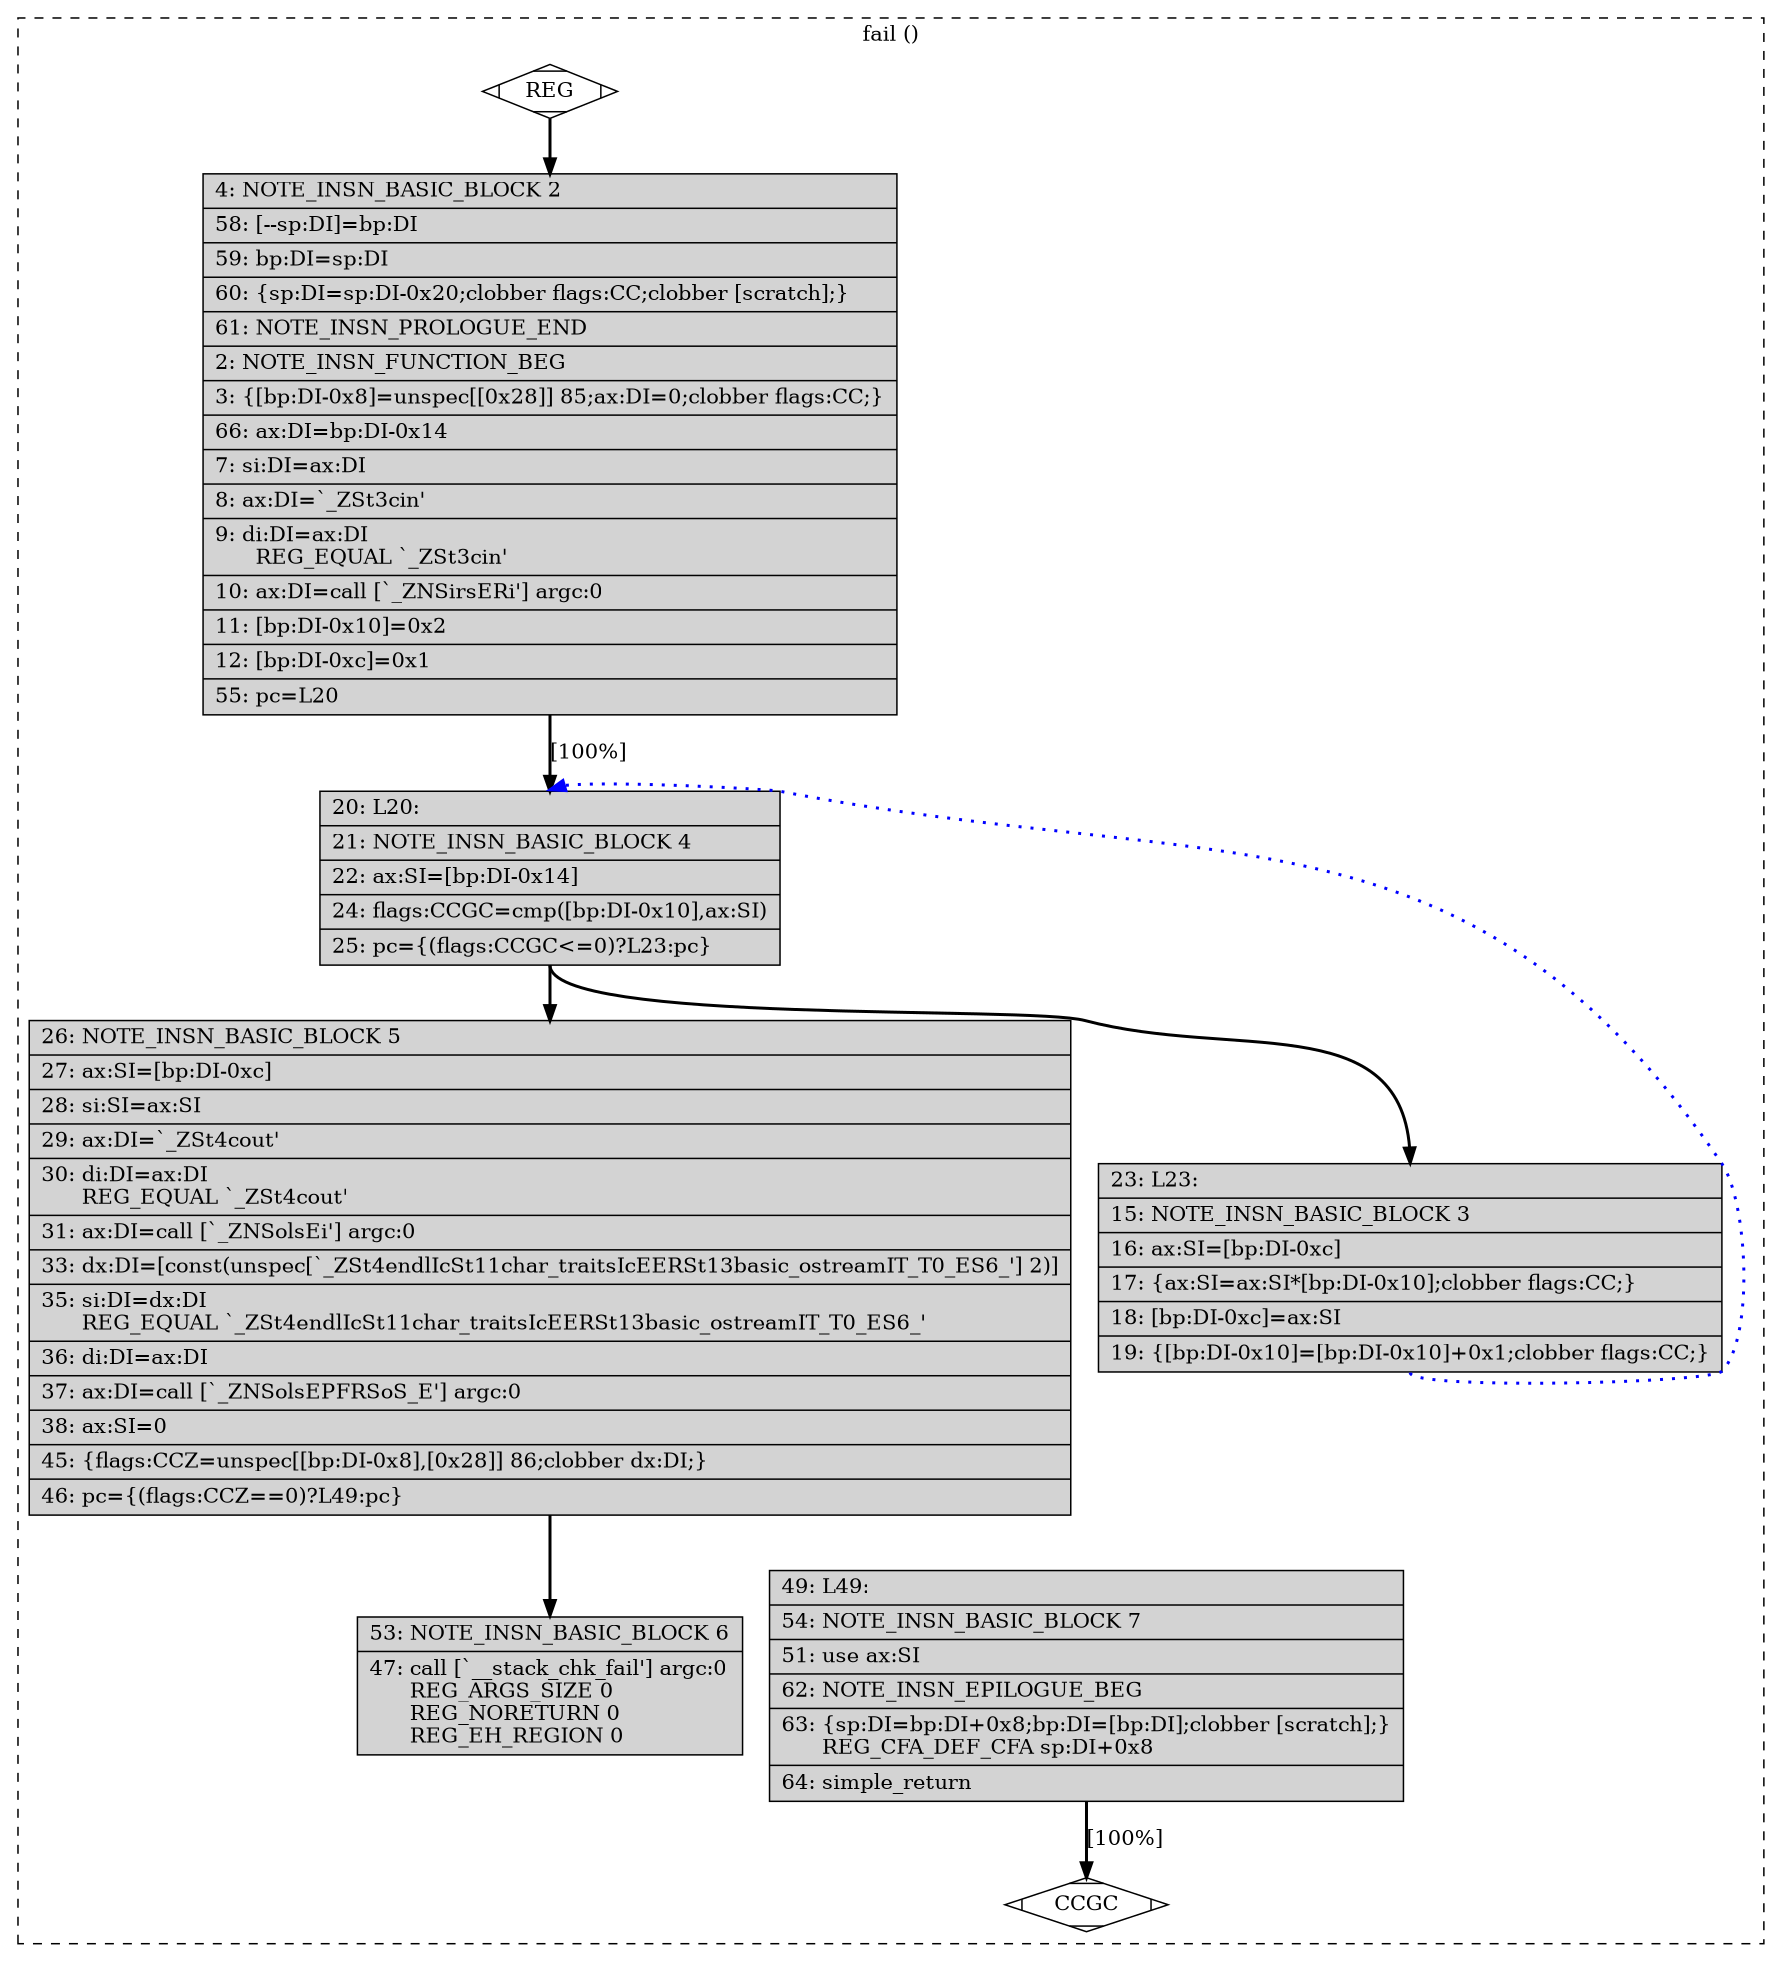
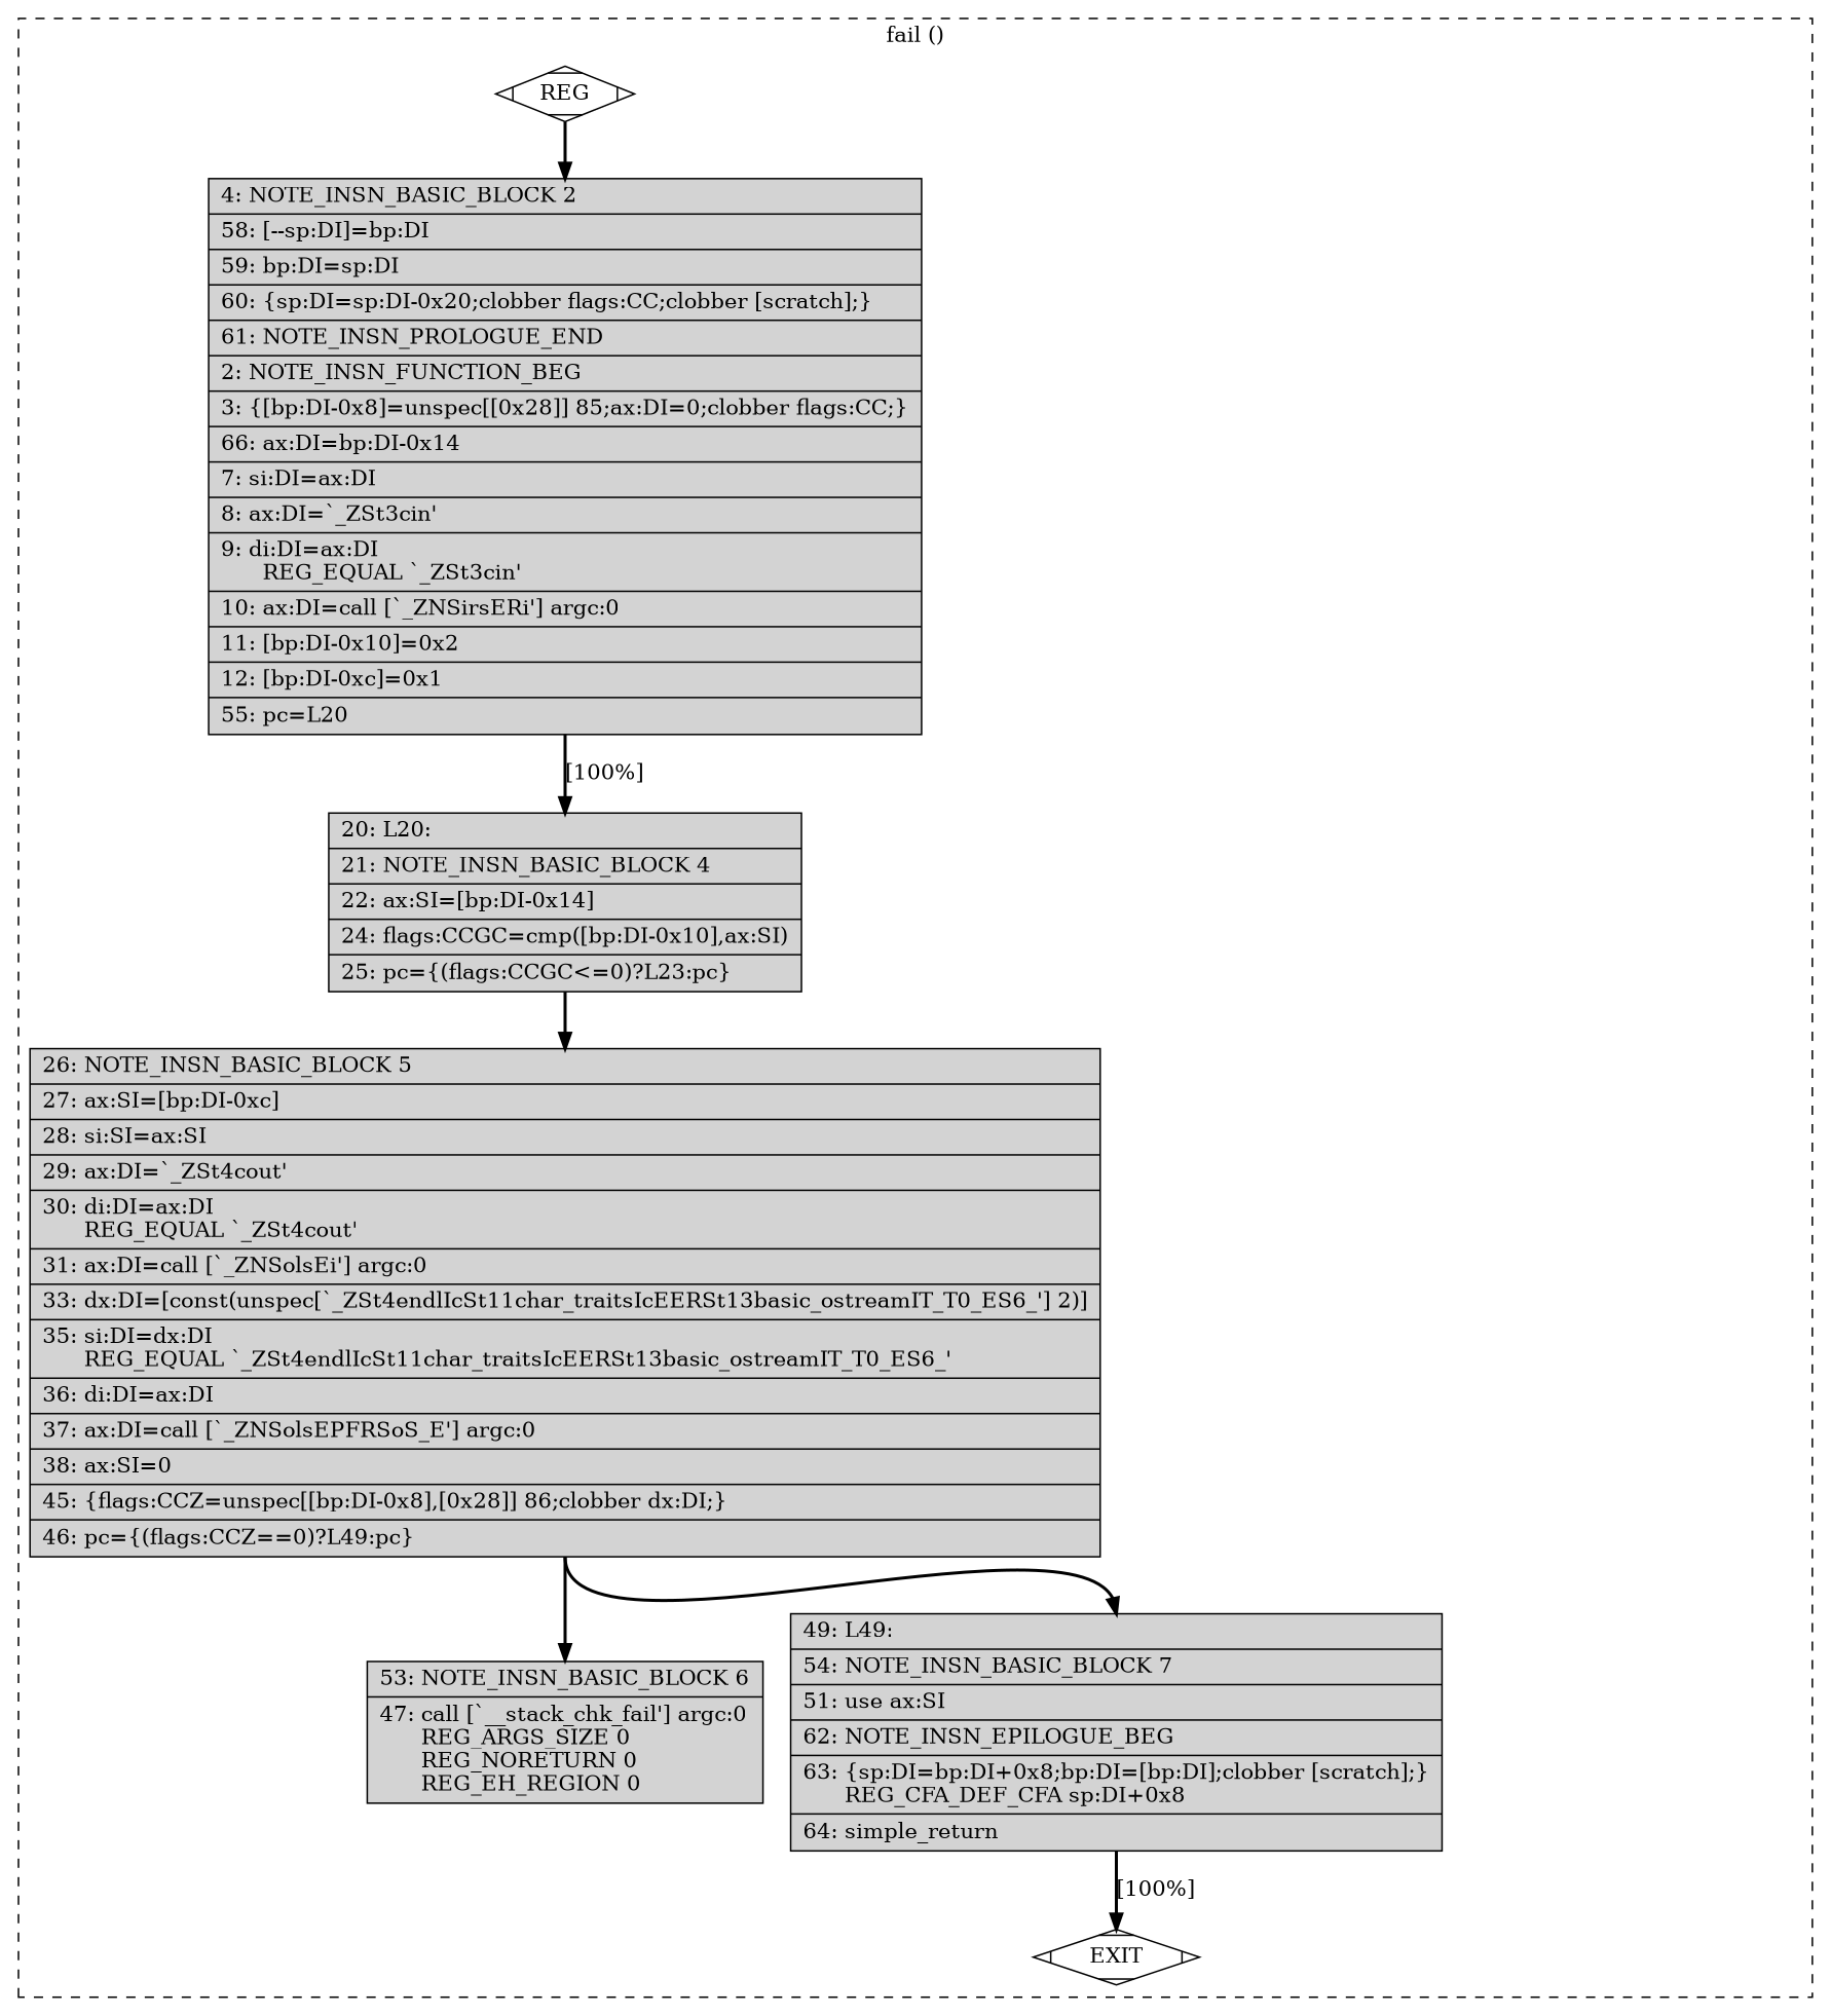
  digraph {
    node [fillcolor=lightgrey shape=record style=filled]
    edge [color=black constraint=true headport=n style="solid,bold" tailport=s weight=10]
    n1 [fillcolor=white label=REG shape=Mdiamond]
    n2 [label="{\ \ \ \ 4:\ NOTE_INSN_BASIC_BLOCK\ 2\l|\ \ \ 58:\ [--sp:DI]=bp:DI\l|\ \ \ 59:\ bp:DI=sp:DI\l|\ \ \ 60:\ \{sp:DI=sp:DI-0x20;clobber\ flags:CC;clobber\ [scratch];\}\l|\ \ \ 61:\ NOTE_INSN_PROLOGUE_END\l|\ \ \ \ 2:\ NOTE_INSN_FUNCTION_BEG\l|\ \ \ \ 3:\ \{[bp:DI-0x8]=unspec[[0x28]]\ 85;ax:DI=0;clobber\ flags:CC;\}\l|\ \ \ 66:\ ax:DI=bp:DI-0x14\l|\ \ \ \ 7:\ si:DI=ax:DI\l|\ \ \ \ 8:\ ax:DI=`_ZSt3cin'\l|\ \ \ \ 9:\ di:DI=ax:DI\l\ \ \ \ \ \ REG_EQUAL\ `_ZSt3cin'\l|\ \ \ 10:\ ax:DI=call\ [`_ZNSirsERi']\ argc:0\l|\ \ \ 11:\ [bp:DI-0x10]=0x2\l|\ \ \ 12:\ [bp:DI-0xc]=0x1\l|\ \ \ 55:\ pc=L20\l}"]
-   n3 [fillcolor=white label=CCGC shape=Mdiamond]
+   n3 [fillcolor=white label=EXIT shape=Mdiamond]
    n4 [label="{\ \ \ 20:\ L20:\l|\ \ \ 21:\ NOTE_INSN_BASIC_BLOCK\ 4\l|\ \ \ 22:\ ax:SI=[bp:DI-0x14]\l|\ \ \ 24:\ flags:CCGC=cmp([bp:DI-0x10],ax:SI)\l|\ \ \ 25:\ pc=\{(flags:CCGC\<=0)?L23:pc\}\l}"]
    n5 [label="{\ \ \ 26:\ NOTE_INSN_BASIC_BLOCK\ 5\l|\ \ \ 27:\ ax:SI=[bp:DI-0xc]\l|\ \ \ 28:\ si:SI=ax:SI\l|\ \ \ 29:\ ax:DI=`_ZSt4cout'\l|\ \ \ 30:\ di:DI=ax:DI\l\ \ \ \ \ \ REG_EQUAL\ `_ZSt4cout'\l|\ \ \ 31:\ ax:DI=call\ [`_ZNSolsEi']\ argc:0\l|\ \ \ 33:\ dx:DI=[const(unspec[`_ZSt4endlIcSt11char_traitsIcEERSt13basic_ostreamIT_T0_ES6_']\ 2)]\l|\ \ \ 35:\ si:DI=dx:DI\l\ \ \ \ \ \ REG_EQUAL\ `_ZSt4endlIcSt11char_traitsIcEERSt13basic_ostreamIT_T0_ES6_'\l|\ \ \ 36:\ di:DI=ax:DI\l|\ \ \ 37:\ ax:DI=call\ [`_ZNSolsEPFRSoS_E']\ argc:0\l|\ \ \ 38:\ ax:SI=0\l|\ \ \ 45:\ \{flags:CCZ=unspec[[bp:DI-0x8],[0x28]]\ 86;clobber\ dx:DI;\}\l|\ \ \ 46:\ pc=\{(flags:CCZ==0)?L49:pc\}\l}"]
-   n6 [label="{\ \ \ 23:\ L23:\l|\ \ \ 15:\ NOTE_INSN_BASIC_BLOCK\ 3\l|\ \ \ 16:\ ax:SI=[bp:DI-0xc]\l|\ \ \ 17:\ \{ax:SI=ax:SI*[bp:DI-0x10];clobber\ flags:CC;\}\l|\ \ \ 18:\ [bp:DI-0xc]=ax:SI\l|\ \ \ 19:\ \{[bp:DI-0x10]=[bp:DI-0x10]+0x1;clobber\ flags:CC;\}\l}"]
    n7 [label="{\ \ \ 53:\ NOTE_INSN_BASIC_BLOCK\ 6\l|\ \ \ 47:\ call\ [`__stack_chk_fail']\ argc:0\l\ \ \ \ \ \ REG_ARGS_SIZE\ 0\l\ \ \ \ \ \ REG_NORETURN\ 0\l\ \ \ \ \ \ REG_EH_REGION\ 0\l}"]
    n8 [label="{\ \ \ 49:\ L49:\l|\ \ \ 54:\ NOTE_INSN_BASIC_BLOCK\ 7\l|\ \ \ 51:\ use\ ax:SI\l|\ \ \ 62:\ NOTE_INSN_EPILOGUE_BEG\l|\ \ \ 63:\ \{sp:DI=bp:DI+0x8;bp:DI=[bp:DI];clobber\ [scratch];\}\l\ \ \ \ \ \ REG_CFA_DEF_CFA\ sp:DI+0x8\l|\ \ \ 64:\ simple_return\l}"]
    subgraph cluster_1 {
      color=black
      label="fail ()"
      style=dashed
      n1
      n2
      n3
      n4
      n5
-     n6
      n7
      n8
    }
    n1 -> n2 [weight=100]
    n1 -> n3 [style=invis color="" weight=""]
    n2 -> n4 [label="[100%]"]
    n4 -> n5 [weight=100]
-   n4 -> n6
    n5 -> n7 [weight=100]
-   n6 -> n4 [color=blue constraint=false style="dotted,bold"]
+   n5 -> n8
    n8 -> n3 [label="[100%]"]
  }
